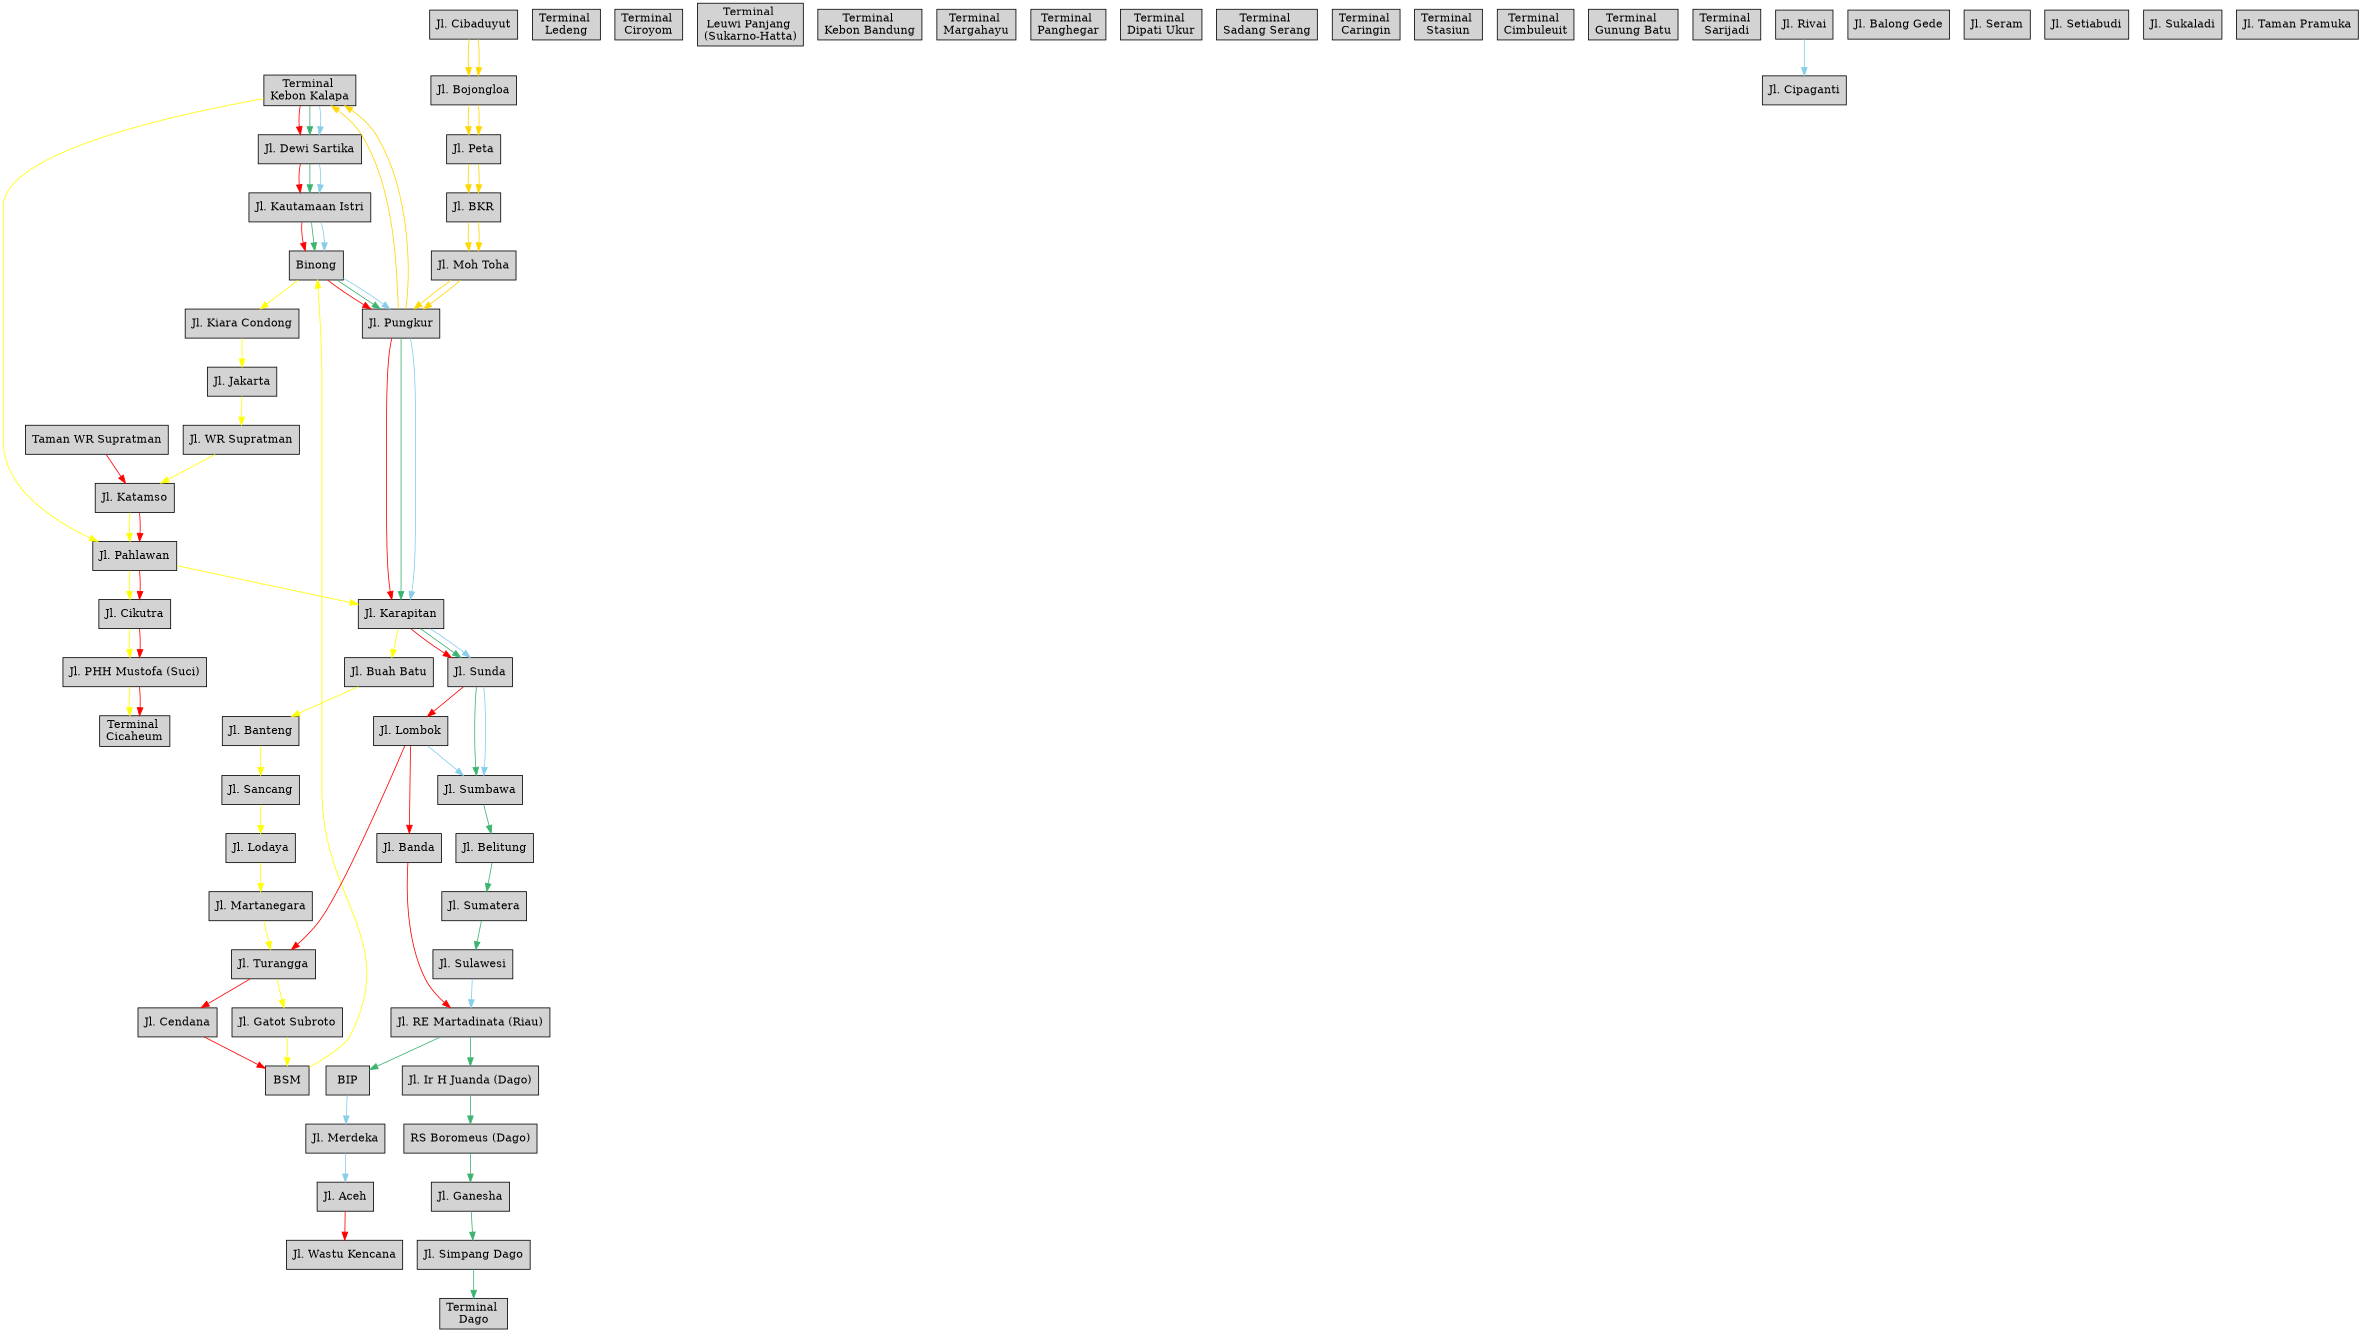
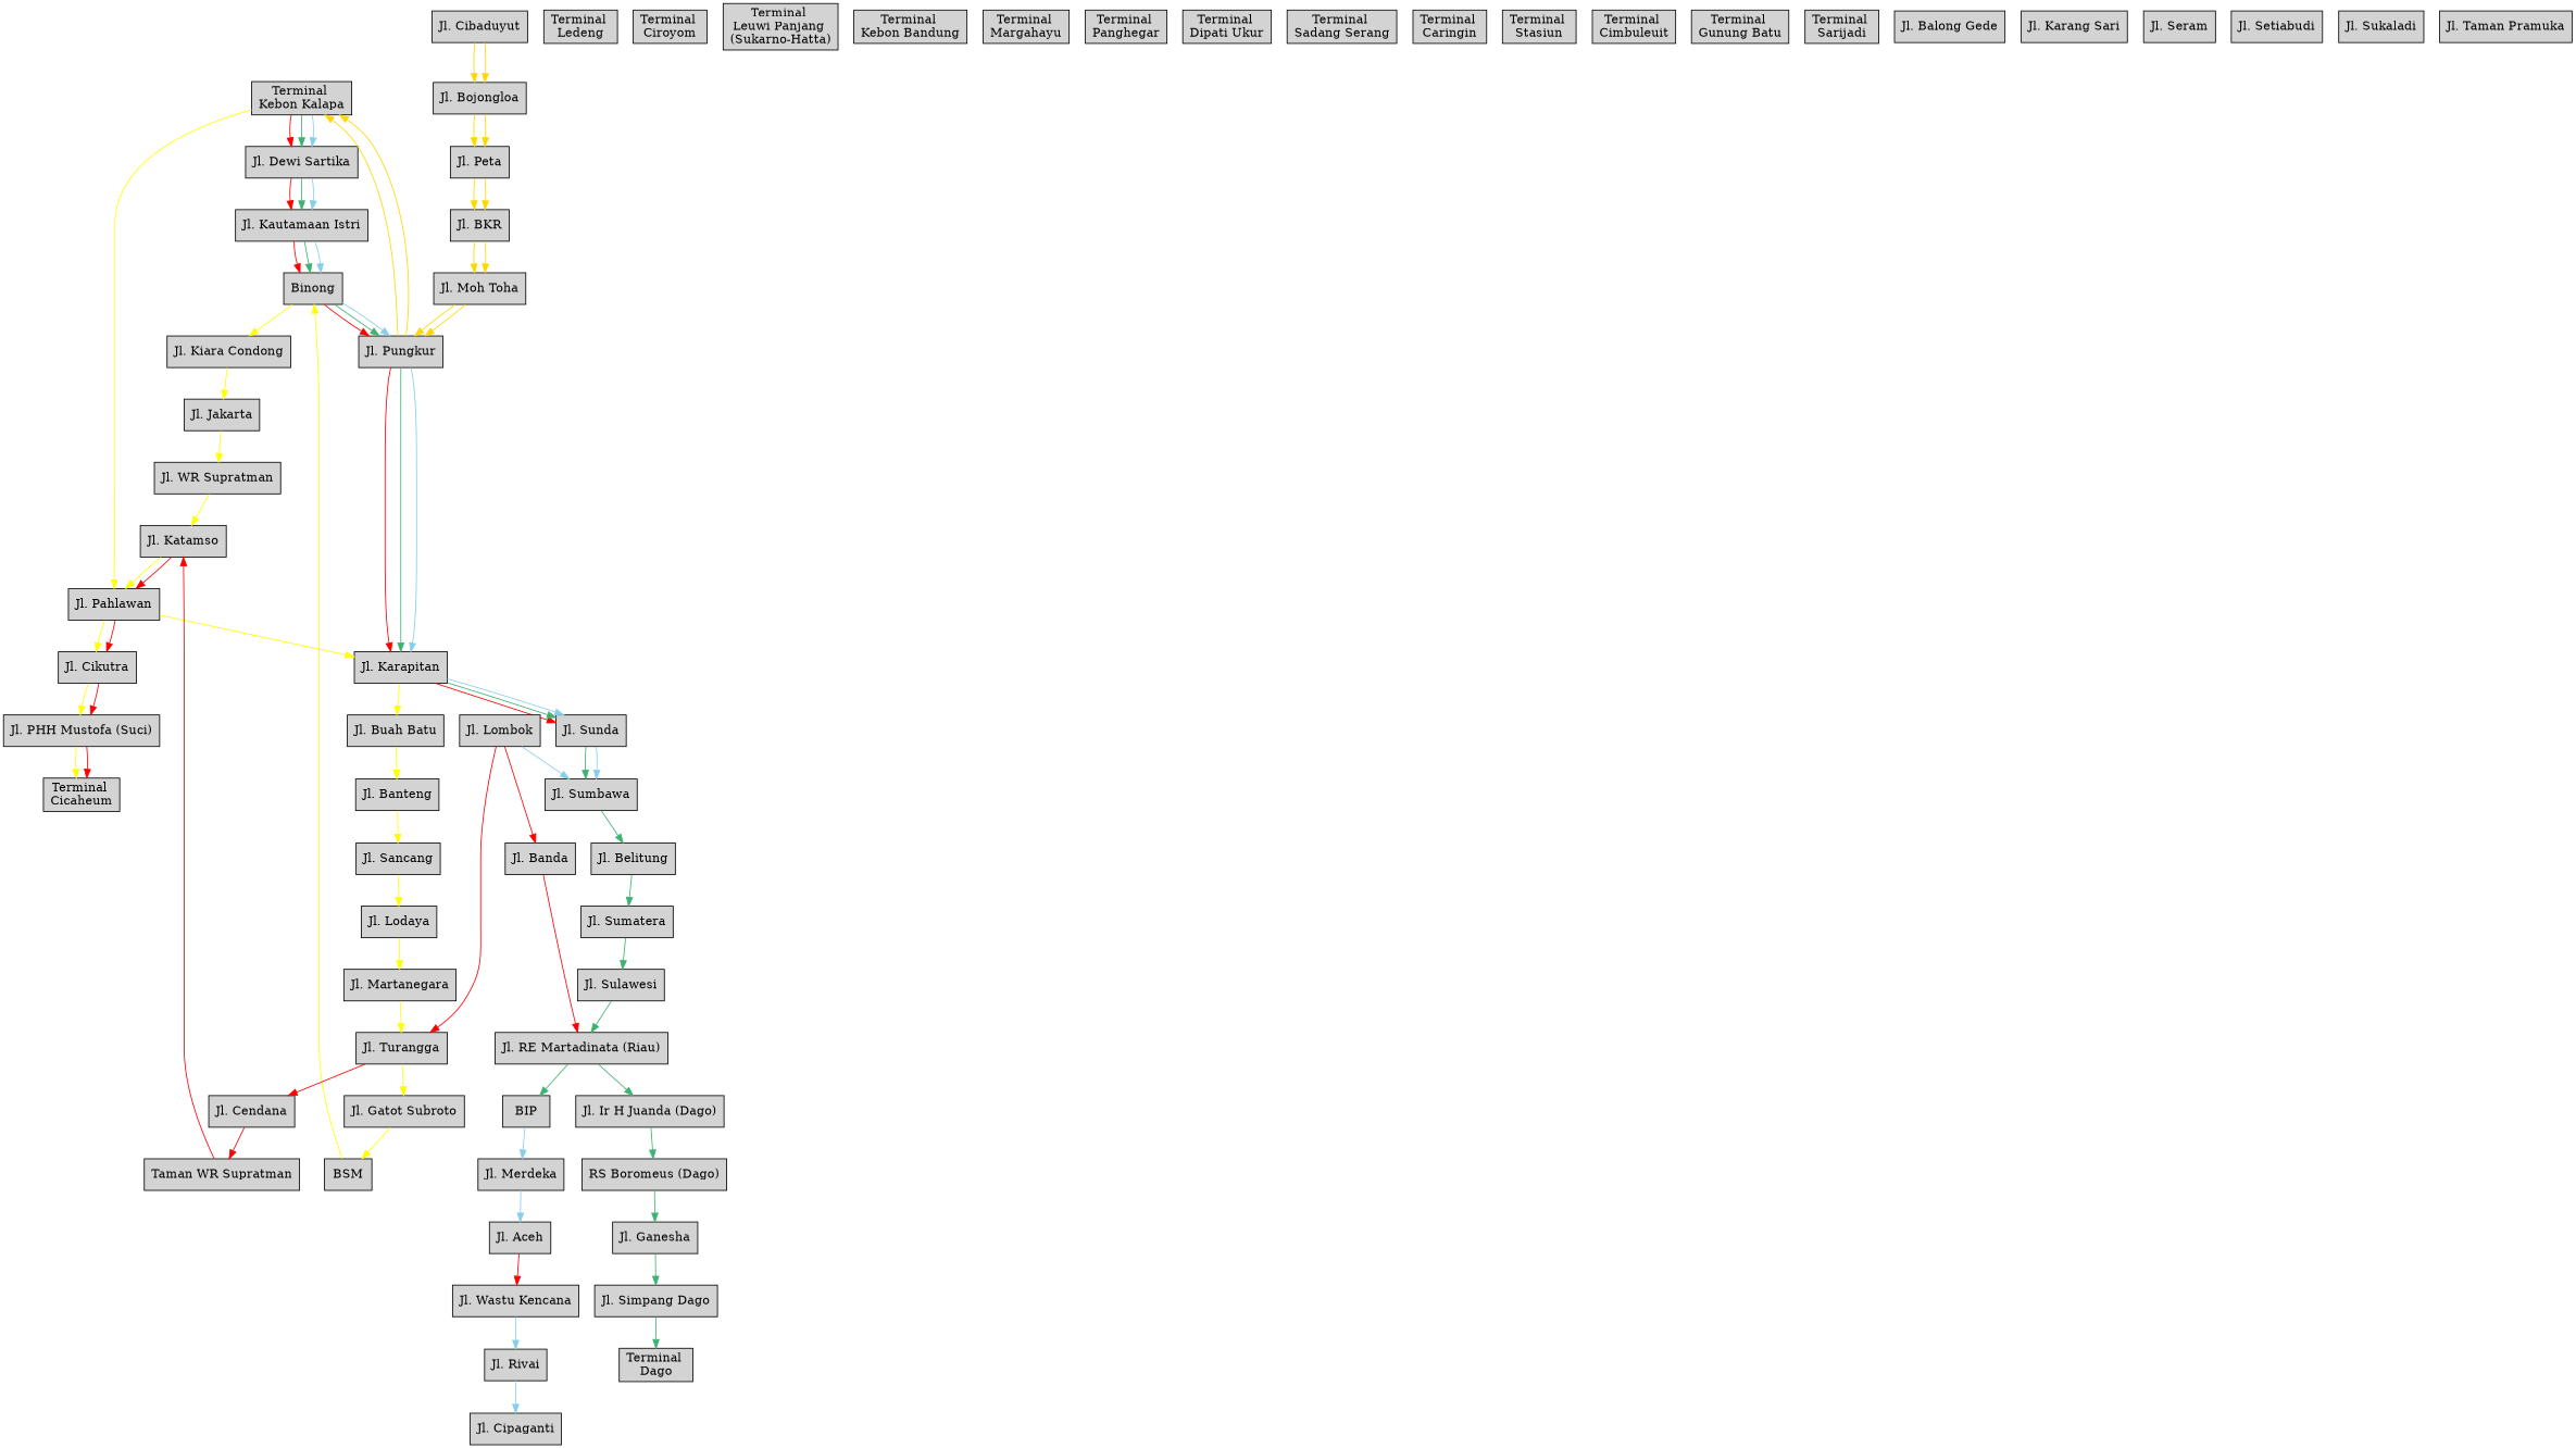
  digraph {
    node [align=center shape=rectangle style=filled]
    edge [color=yellow]
    n1 [label="Terminal \nKebon Kalapa"]
    n2 [label="Jl. Dewi Sartika"]
    n3 [label="Jl. Pahlawan"]
    n4 [label="Jl. Kautamaan Istri"]
    n5 [label="Jl. Cikutra"]
    n6 [label="Jl. Karapitan"]
    n7 [label="Terminal \nCicaheum"]
    n8 [label="Terminal \nDago"]
    n9 [label="Terminal \nLedeng"]
    n10 [label="Terminal \nCiroyom"]
    n11 [label="Terminal \nLeuwi Panjang \n(Sukarno-Hatta)"]
    n12 [label="Terminal \nKebon Bandung"]
    n13 [label="Terminal \nMargahayu"]
    n14 [label="Terminal \nPanghegar"]
    n15 [label="Terminal \nDipati Ukur"]
    n16 [label="Terminal \nSadang Serang"]
    n17 [label="Terminal \nCaringin"]
    n18 [label="Terminal \nStasiun"]
    n19 [label="Terminal \nCimbuleuit"]
    n20 [label="Terminal \nGunung Batu"]
    n21 [label="Terminal \nSarijadi"]
    n22 [label="Jl. Aceh"]
    n23 [label="Jl. Wastu Kencana"]
    n24 [label="Jl. Rivai"]
    n25 [label="Jl. Buah Batu"]
    n26 [label="Jl. Banteng"]
    n27 [label="Jl. Sancang"]
    n28 [label="Jl. Lodaya"]
    n29 [label=BSM]
    n30 [label=Binong]
    n31 [label="Jl. Kiara Condong"]
    n32 [label="Jl. Pungkur"]
    n33 [label="Jl. Jakarta"]
    n34 [label="Jl. Balong Gede"]
    n35 [label="Jl. Belitung"]
    n36 [label="Jl. Sumatera"]
    n37 [label="Jl. Sulawesi"]
    n38 [label="RS Boromeus (Dago)"]
    n39 [label="Jl. Ganesha"]
    n40 [label="Jl. Simpang Dago"]
    n41 [label="Jl. Banda"]
    n42 [label="Jl. RE Martadinata (Riau)"]
    n43 [label=BIP]
    n44 [label="Jl. Ir H Juanda (Dago)"]
    n45 [label="Jl. Merdeka"]
    n46 [label="Jl. Bojongloa"]
    n47 [label="Jl. Peta"]
    n48 [label="Jl. BKR"]
    n49 [label="Jl. Moh Toha"]
    n50 [label="Jl. PHH Mustofa (Suci)"]
    n51 [label="Jl. Cendana"]
    n52 [label="Taman WR Supratman"]
    n53 [label="Jl. Katamso"]
    n54 [label="Jl. Cipaganti"]
    n55 [label="Jl. Cibaduyut"]
    n56 [label="Jl. Gatot Subroto"]
    n57 [label="Jl. WR Supratman"]
    n58 [label="Jl. Sunda"]
    n59 [label="Jl. Lombok"]
    n60 [label="Jl. Sumbawa"]
+   n61 [label="Jl. Karang Sari"]
    n62 [label="Jl. Martanegara"]
    n63 [label="Jl. Turangga"]
    n64 [label="Jl. Seram"]
    n65 [label="Jl. Setiabudi"]
    n66 [label="Jl. Sukaladi"]
    n67 [label="Jl. Taman Pramuka"]
    n1 -> n2 [color=red]
    n1 -> n2 [color=mediumseagreen]
    n1 -> n2 [color=skyblue]
    n1 -> n3
    n2 -> n4 [color=red]
    n2 -> n4 [color=mediumseagreen]
    n2 -> n4 [color=skyblue]
    n3 -> n5
    n3 -> n5 [color=red]
    n3 -> n6
    n4 -> n30 [color=red]
    n4 -> n30 [color=mediumseagreen]
    n4 -> n30 [color=skyblue]
    n5 -> n50
    n5 -> n50 [color=red]
    n6 -> n25
    n6 -> n58 [color=red]
    n6 -> n58 [color=mediumseagreen]
    n6 -> n58 [color=skyblue]
    n22 -> n23 [color=red]
+   n23 -> n24 [color=skyblue]
    n24 -> n54 [color=skyblue]
    n25 -> n26
    n26 -> n27
    n27 -> n28
    n28 -> n62
    n29 -> n30
    n30 -> n31
    n30 -> n32 [color=red]
    n30 -> n32 [color=mediumseagreen]
    n30 -> n32 [color=skyblue]
    n31 -> n33
    n32 -> n1 [color=gold]
    n32 -> n1 [color=gold]
    n32 -> n6 [color=red]
    n32 -> n6 [color=mediumseagreen]
    n32 -> n6 [color=skyblue]
    n33 -> n57
    n35 -> n36 [color=mediumseagreen]
    n36 -> n37 [color=mediumseagreen]
-   n37 -> n42 [color=skyblue]
+   n37 -> n42 [color=mediumseagreen]
    n38 -> n39 [color=mediumseagreen]
    n39 -> n40 [color=mediumseagreen]
    n40 -> n8 [color=mediumseagreen]
    n41 -> n42 [color=red]
    n42 -> n43 [color=mediumseagreen]
    n42 -> n44 [color=mediumseagreen]
    n43 -> n45 [color=skyblue]
    n44 -> n38 [color=mediumseagreen]
    n45 -> n22 [color=skyblue]
    n46 -> n47 [color=gold]
    n46 -> n47 [color=gold]
    n47 -> n48 [color=gold]
    n47 -> n48 [color=gold]
    n48 -> n49 [color=gold]
    n48 -> n49 [color=gold]
    n49 -> n32 [color=gold]
    n49 -> n32 [color=gold]
    n50 -> n7
    n50 -> n7 [color=red]
-   n51 -> n29 [color=red]
+   n51 -> n52 [color=red]
    n52 -> n53 [color=red]
    n53 -> n3
    n53 -> n3 [color=red]
    n55 -> n46 [color=gold]
    n55 -> n46 [color=gold]
    n56 -> n29
    n57 -> n53
-   n58 -> n59 [color=red]
    n58 -> n60 [color=mediumseagreen]
    n58 -> n60 [color=skyblue]
    n59 -> n41 [color=red]
    n59 -> n60 [color=skyblue]
    n59 -> n63 [color=red]
    n60 -> n35 [color=mediumseagreen]
    n62 -> n63
    n63 -> n51 [color=red]
    n63 -> n56
  }
